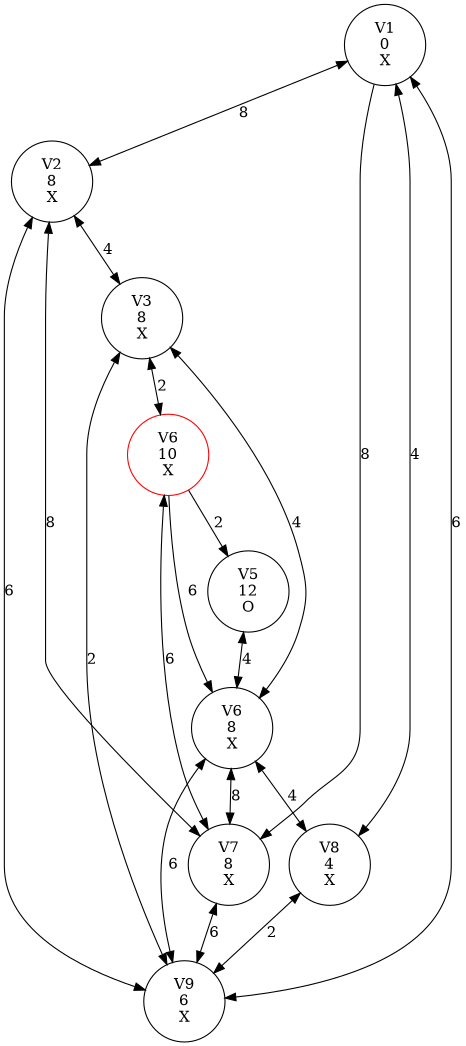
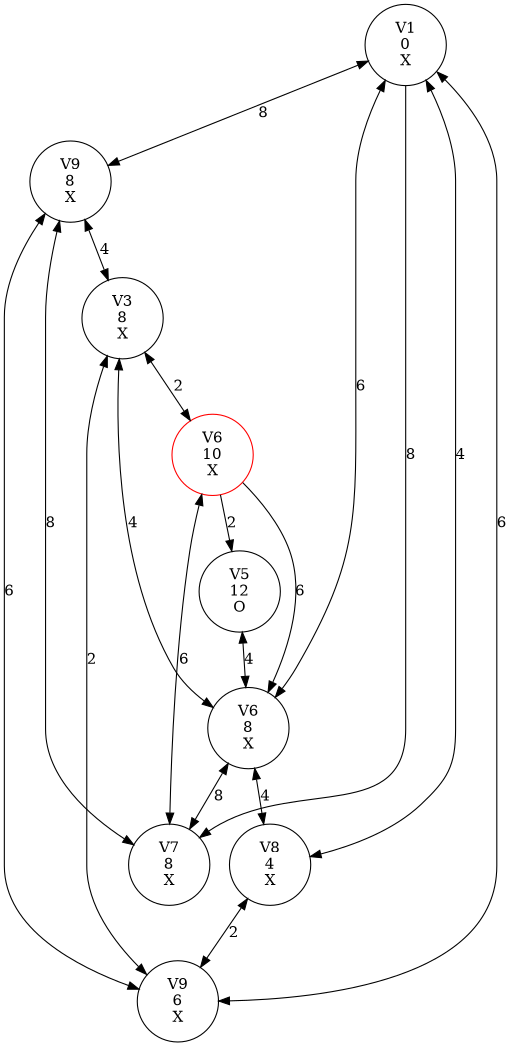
  digraph {
    node [shape=circle]
    edge [dir=both]
    n1 [label="V1\n0\nX"]
-   n2 [label="V2\n8\nX"]
+   n2 [label="V9\n8\nX"]
    n3 [label="V7\n8\nX"]
    n4 [label="V8\n4\nX"]
    n5 [label="V9\n6\nX"]
    n6 [label="V3\n8\nX"]
    n7 [color=Red label="V6\n10\nX"]
    n8 [label="V6\n8\nX"]
    n9 [label="V5\n12\nO"]
    n1 -> n2 [label=8]
    n1 -> n3 [label=8 dir=""]
    n1 -> n4 [label=4]
    n1 -> n5 [label=6]
    n2 -> n3 [label=8]
    n2 -> n5 [label=6]
    n2 -> n6 [label=4]
-   n3 -> n5 [label=6]
    n4 -> n5 [label=2]
    n6 -> n5 [label=2]
    n6 -> n7 [label=2]
    n6 -> n8 [label=4]
    n7 -> n3 [label=6]
    n7 -> n8 [label=6 dir=""]
    n7 -> n9 [label=2 dir=""]
    n8 -> n3 [label=8]
    n8 -> n4 [label=4]
-   n8 -> n5 [label=6]
+   n8 -> n1 [label=6]
    n9 -> n8 [label=4]
  }
